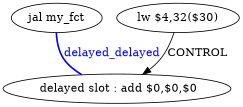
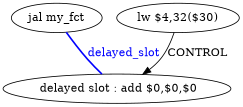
  digraph {
    node [shape=ellipse]
    n1 [label=" delayed slot : add $0,$0,$0"]
    n2 [label="jal my_fct"]
    n3 [label="lw $4,32($30)"]
-   n2 -> n1 [color=blue dir=none fontcolor=blue label=delayed_delayed style=bold]
+   n2 -> n1 [color=blue dir=none fontcolor=blue label=delayed_slot style=bold]
    n3 -> n1 [label=CONTROL]
  }
